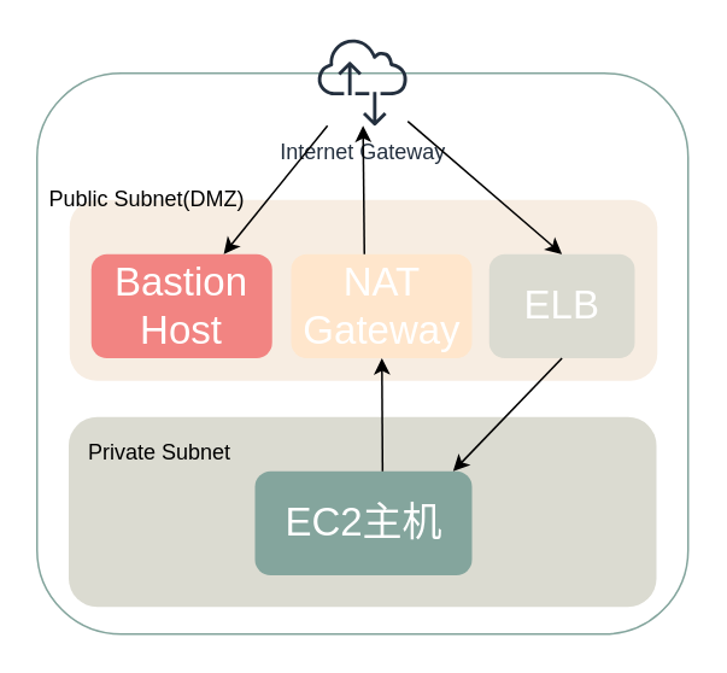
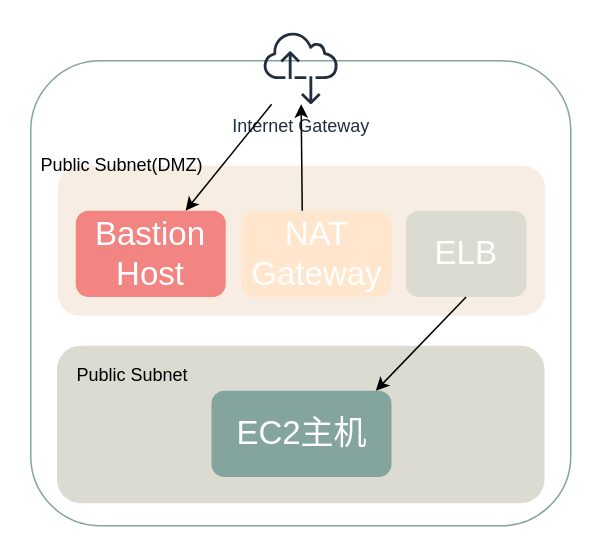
  <mxCell id="0" />
  <mxCell id="1" parent="0" />
  <mxCell id="2" value="" style="rounded=1;whiteSpace=wrap;html=1;strokeColor=#84A59D;fillColor=none;" vertex="1" parent="1"><mxGeometry x="20" y="40" width="360" height="310" as="geometry" /></mxCell>
  <mxCell id="3" value="" style="rounded=1;whiteSpace=wrap;html=1;strokeColor=none;fillColor=#DBDBD1;" vertex="1" parent="1"><mxGeometry x="37.5" y="230" width="325" height="105" as="geometry" /></mxCell>
  <mxCell id="4" value="" style="rounded=1;whiteSpace=wrap;html=1;strokeColor=none;fillColor=#F7EDE2;" vertex="1" parent="1"><mxGeometry x="38" y="110" width="325" height="100" as="geometry" /></mxCell>
  <mxCell id="5" value="Internet Gateway" style="outlineConnect=0;fontColor=#232F3E;gradientColor=none;fillColor=#232F3E;strokeColor=none;dashed=0;verticalLabelPosition=bottom;verticalAlign=top;align=center;html=1;fontSize=12;fontStyle=0;aspect=fixed;pointerEvents=1;shape=mxgraph.aws4.internet_alt2;" vertex="1" parent="1"><mxGeometry x="175" y="20" width="50" height="50" as="geometry" /></mxCell>
  <mxCell id="6" value="Public Subnet(DMZ)" style="text;html=1;strokeColor=none;fillColor=none;align=center;verticalAlign=middle;whiteSpace=wrap;rounded=0;" vertex="1" parent="1"><mxGeometry x="20.5" y="100" width="120" height="20" as="geometry" /></mxCell>
  <mxCell id="7" value="&lt;font color=&quot;#ffffff&quot; style=&quot;font-size: 22px&quot;&gt;EC2主机&lt;/font&gt;" style="rounded=1;whiteSpace=wrap;html=1;strokeColor=none;fillColor=#84A59D;" vertex="1" parent="1"><mxGeometry x="140.5" y="260" width="120" height="57.5" as="geometry" /></mxCell>
  <mxCell id="8" style="edgeStyle=orthogonalEdgeStyle;rounded=0;orthogonalLoop=1;jettySize=auto;html=1;exitX=0.5;exitY=1;exitDx=0;exitDy=0;" edge="1" parent="1" source="2" target="2"><mxGeometry relative="1" as="geometry" /></mxCell>
- <mxCell id="9" value="Private Subnet" style="text;html=1;strokeColor=none;fillColor=none;align=center;verticalAlign=middle;whiteSpace=wrap;rounded=0;" vertex="1" parent="1"><mxGeometry x="38" y="240" width="100" height="20" as="geometry" /></mxCell>
+ <mxCell id="9" value="Public Subnet" style="text;html=1;strokeColor=none;fillColor=none;align=center;verticalAlign=middle;whiteSpace=wrap;rounded=0;" vertex="1" parent="1"><mxGeometry x="38" y="240" width="100" height="20" as="geometry" /></mxCell>
  <mxCell id="10" value="&lt;font color=&quot;#ffffff&quot;&gt;&lt;span style=&quot;font-size: 22px&quot;&gt;Bastion Host&lt;/span&gt;&lt;/font&gt;" style="rounded=1;whiteSpace=wrap;html=1;strokeColor=none;fillColor=#F28482;" vertex="1" parent="1"><mxGeometry x="50" y="140" width="100" height="57.5" as="geometry" /></mxCell>
  <mxCell id="11" value="" style="endArrow=classic;html=1;" edge="1" parent="1" source="5" target="10"><mxGeometry width="50" height="50" relative="1" as="geometry"><mxPoint x="210" y="-40" as="sourcePoint" /><mxPoint x="320" y="-80" as="targetPoint" /></mxGeometry></mxCell>
  <mxCell id="12" value="&lt;font color=&quot;#ffffff&quot;&gt;&lt;span style=&quot;font-size: 22px&quot;&gt;NAT Gateway&lt;/span&gt;&lt;/font&gt;" style="rounded=1;whiteSpace=wrap;html=1;strokeColor=none;fillColor=#ffe6cc;" vertex="1" parent="1"><mxGeometry x="160.5" y="140" width="100" height="57.5" as="geometry" /></mxCell>
- <mxCell id="13" value="" style="endArrow=classic;html=1;exitX=0.588;exitY=0;exitDx=0;exitDy=0;exitPerimeter=0;" edge="1" parent="1" source="7" target="12"><mxGeometry width="50" height="50" relative="1" as="geometry"><mxPoint x="0" y="510" as="sourcePoint" /><mxPoint x="50" y="460" as="targetPoint" /></mxGeometry></mxCell>
  <mxCell id="14" value="" style="endArrow=classic;html=1;" edge="1" parent="1" target="5"><mxGeometry width="50" height="50" relative="1" as="geometry"><mxPoint x="201" y="140" as="sourcePoint" /><mxPoint x="-60" y="420" as="targetPoint" /></mxGeometry></mxCell>
  <mxCell id="15" value="&lt;font color=&quot;#ffffff&quot;&gt;&lt;span style=&quot;font-size: 22px&quot;&gt;ELB&lt;/span&gt;&lt;/font&gt;" style="rounded=1;whiteSpace=wrap;html=1;strokeColor=none;fillColor=#dbdbd1;" vertex="1" parent="1"><mxGeometry x="270" y="140" width="80.5" height="57.5" as="geometry" /></mxCell>
- <mxCell id="16" value="" style="endArrow=classic;html=1;entryX=0.5;entryY=0;entryDx=0;entryDy=0;" edge="1" parent="1" source="5" target="15"><mxGeometry width="50" height="50" relative="1" as="geometry"><mxPoint x="-70" y="470" as="sourcePoint" /><mxPoint x="-20" y="420" as="targetPoint" /></mxGeometry></mxCell>
  <mxCell id="17" value="" style="endArrow=classic;html=1;exitX=0.5;exitY=1;exitDx=0;exitDy=0;entryX=0.913;entryY=0;entryDx=0;entryDy=0;entryPerimeter=0;" edge="1" parent="1" source="15" target="7"><mxGeometry width="50" height="50" relative="1" as="geometry"><mxPoint x="110" y="490" as="sourcePoint" /><mxPoint x="160" y="440" as="targetPoint" /></mxGeometry></mxCell>
